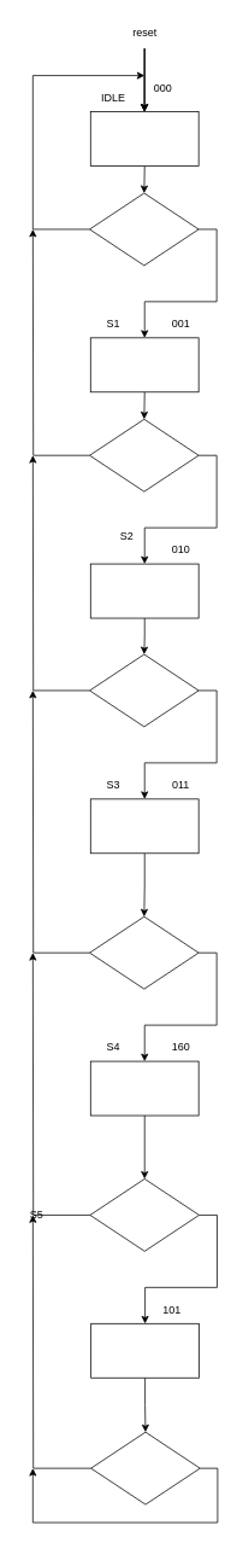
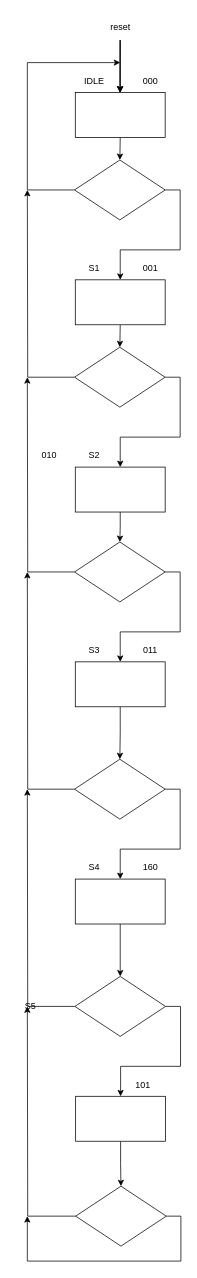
  <mxCell id="0" />
  <mxCell id="1" parent="0" />
  <mxCell id="2" style="edgeStyle=orthogonalEdgeStyle;rounded=0;orthogonalLoop=1;jettySize=auto;html=1;exitX=0.5;exitY=1;exitDx=0;exitDy=0;entryX=0.5;entryY=0;entryDx=0;entryDy=0;" edge="1" parent="1" source="3" target="14"><mxGeometry relative="1" as="geometry" /></mxCell>
  <mxCell id="3" value="" style="rounded=0;whiteSpace=wrap;html=1;" vertex="1" parent="1"><mxGeometry x="100" y="122" width="120" height="60" as="geometry" /></mxCell>
  <mxCell id="4" style="edgeStyle=orthogonalEdgeStyle;rounded=0;orthogonalLoop=1;jettySize=auto;html=1;exitX=0.5;exitY=1;exitDx=0;exitDy=0;entryX=0.5;entryY=0;entryDx=0;entryDy=0;" edge="1" parent="1" source="5" target="21"><mxGeometry relative="1" as="geometry" /></mxCell>
  <mxCell id="5" value="" style="rounded=0;whiteSpace=wrap;html=1;" vertex="1" parent="1"><mxGeometry x="100" y="372" width="120" height="60" as="geometry" /></mxCell>
  <mxCell id="6" value="" style="endArrow=classic;html=1;rounded=0;entryX=0.5;entryY=0;entryDx=0;entryDy=0;" edge="1" parent="1" target="3"><mxGeometry width="50" height="50" relative="1" as="geometry"><mxPoint x="160" y="52" as="sourcePoint" /><mxPoint x="166" y="62" as="targetPoint" /></mxGeometry></mxCell>
  <mxCell id="7" value="" style="endArrow=classic;html=1;rounded=0;entryX=0.5;entryY=0;entryDx=0;entryDy=0;" edge="1" parent="1"><mxGeometry width="50" height="50" relative="1" as="geometry"><mxPoint x="159.76" y="52" as="sourcePoint" /><mxPoint x="159.76" y="122" as="targetPoint" /></mxGeometry></mxCell>
  <mxCell id="8" value="" style="endArrow=classic;html=1;rounded=0;entryX=0.5;entryY=0;entryDx=0;entryDy=0;" edge="1" parent="1"><mxGeometry width="50" height="50" relative="1" as="geometry"><mxPoint x="160" y="52" as="sourcePoint" /><mxPoint x="159.76" y="122" as="targetPoint" /></mxGeometry></mxCell>
  <mxCell id="9" value="reset" style="text;html=1;align=center;verticalAlign=middle;resizable=0;points=[];autosize=1;strokeColor=none;fillColor=none;" vertex="1" parent="1"><mxGeometry x="135" y="20" width="50" height="30" as="geometry" /></mxCell>
  <mxCell id="10" value="IDLE" style="text;html=1;align=center;verticalAlign=middle;resizable=0;points=[];autosize=1;strokeColor=none;fillColor=none;" vertex="1" parent="1"><mxGeometry x="100" y="92" width="50" height="30" as="geometry" /></mxCell>
- <mxCell id="11" value="000" style="text;html=1;align=center;verticalAlign=middle;resizable=0;points=[];autosize=1;strokeColor=none;fillColor=none;" vertex="1" parent="1"><mxGeometry x="160" y="82" width="40" height="30" as="geometry" /></mxCell>
+ <mxCell id="11" value="000" style="text;html=1;align=center;verticalAlign=middle;resizable=0;points=[];autosize=1;strokeColor=none;fillColor=none;" vertex="1" parent="1"><mxGeometry x="180" y="92" width="40" height="30" as="geometry" /></mxCell>
  <mxCell id="12" style="edgeStyle=orthogonalEdgeStyle;rounded=0;orthogonalLoop=1;jettySize=auto;html=1;exitX=0;exitY=0.5;exitDx=0;exitDy=0;" edge="1" parent="1" source="14"><mxGeometry relative="1" as="geometry"><mxPoint x="160" y="82" as="targetPoint" /><Array as="points"><mxPoint x="36" y="252" /><mxPoint x="36" y="82" /></Array></mxGeometry></mxCell>
  <mxCell id="13" style="edgeStyle=orthogonalEdgeStyle;rounded=0;orthogonalLoop=1;jettySize=auto;html=1;exitX=1;exitY=0.5;exitDx=0;exitDy=0;entryX=0.5;entryY=0;entryDx=0;entryDy=0;" edge="1" parent="1" source="14" target="5"><mxGeometry relative="1" as="geometry" /></mxCell>
  <mxCell id="14" value="" style="rhombus;whiteSpace=wrap;html=1;" vertex="1" parent="1"><mxGeometry x="99" y="212" width="121" height="80" as="geometry" /></mxCell>
  <mxCell id="15" value="S1" style="text;html=1;align=center;verticalAlign=middle;resizable=0;points=[];autosize=1;strokeColor=none;fillColor=none;" vertex="1" parent="1"><mxGeometry x="105" y="342" width="40" height="30" as="geometry" /></mxCell>
  <mxCell id="16" value="001" style="text;html=1;align=center;verticalAlign=middle;resizable=0;points=[];autosize=1;strokeColor=none;fillColor=none;" vertex="1" parent="1"><mxGeometry x="180" y="342" width="40" height="30" as="geometry" /></mxCell>
  <mxCell id="17" style="edgeStyle=orthogonalEdgeStyle;rounded=0;orthogonalLoop=1;jettySize=auto;html=1;exitX=0.5;exitY=1;exitDx=0;exitDy=0;entryX=0.5;entryY=0;entryDx=0;entryDy=0;" edge="1" parent="1" source="18" target="28"><mxGeometry relative="1" as="geometry" /></mxCell>
  <mxCell id="18" value="" style="rounded=0;whiteSpace=wrap;html=1;" vertex="1" parent="1"><mxGeometry x="100" y="622" width="120" height="60" as="geometry" /></mxCell>
  <mxCell id="19" style="edgeStyle=orthogonalEdgeStyle;rounded=0;orthogonalLoop=1;jettySize=auto;html=1;exitX=1;exitY=0.5;exitDx=0;exitDy=0;entryX=0.5;entryY=0;entryDx=0;entryDy=0;" edge="1" parent="1" source="21" target="18"><mxGeometry relative="1" as="geometry" /></mxCell>
  <mxCell id="20" style="edgeStyle=orthogonalEdgeStyle;rounded=0;orthogonalLoop=1;jettySize=auto;html=1;exitX=0;exitY=0.5;exitDx=0;exitDy=0;" edge="1" parent="1" source="21"><mxGeometry relative="1" as="geometry"><mxPoint x="36" y="252" as="targetPoint" /></mxGeometry></mxCell>
  <mxCell id="21" value="" style="rhombus;whiteSpace=wrap;html=1;" vertex="1" parent="1"><mxGeometry x="99" y="462" width="121" height="80" as="geometry" /></mxCell>
- <mxCell id="22" value="S2" style="text;html=1;align=center;verticalAlign=middle;resizable=0;points=[];autosize=1;strokeColor=none;fillColor=none;" vertex="1" parent="1"><mxGeometry x="120" y="577" width="40" height="30" as="geometry" /></mxCell>
- <mxCell id="23" value="010" style="text;html=1;align=center;verticalAlign=middle;resizable=0;points=[];autosize=1;strokeColor=none;fillColor=none;" vertex="1" parent="1"><mxGeometry x="180" y="592" width="40" height="30" as="geometry" /></mxCell>
+ <mxCell id="22" value="S2" style="text;html=1;align=center;verticalAlign=middle;resizable=0;points=[];autosize=1;strokeColor=none;fillColor=none;" vertex="1" parent="1"><mxGeometry x="105" y="592" width="40" height="30" as="geometry" /></mxCell>
+ <mxCell id="23" value="010" style="text;html=1;align=center;verticalAlign=middle;resizable=0;points=[];autosize=1;strokeColor=none;fillColor=none;" vertex="1" parent="1"><mxGeometry x="45" y="592" width="40" height="30" as="geometry" /></mxCell>
  <mxCell id="24" style="edgeStyle=orthogonalEdgeStyle;rounded=0;orthogonalLoop=1;jettySize=auto;html=1;exitX=0.5;exitY=1;exitDx=0;exitDy=0;entryX=0.5;entryY=0;entryDx=0;entryDy=0;" edge="1" parent="1" source="25" target="35"><mxGeometry relative="1" as="geometry" /></mxCell>
  <mxCell id="25" value="" style="rounded=0;whiteSpace=wrap;html=1;" vertex="1" parent="1"><mxGeometry x="100" y="882" width="120" height="60" as="geometry" /></mxCell>
  <mxCell id="26" style="edgeStyle=orthogonalEdgeStyle;rounded=0;orthogonalLoop=1;jettySize=auto;html=1;exitX=1;exitY=0.5;exitDx=0;exitDy=0;entryX=0.5;entryY=0;entryDx=0;entryDy=0;" edge="1" parent="1" source="28" target="25"><mxGeometry relative="1" as="geometry" /></mxCell>
  <mxCell id="27" style="edgeStyle=orthogonalEdgeStyle;rounded=0;orthogonalLoop=1;jettySize=auto;html=1;exitX=0;exitY=0.5;exitDx=0;exitDy=0;" edge="1" parent="1" source="28"><mxGeometry relative="1" as="geometry"><mxPoint x="36" y="502" as="targetPoint" /></mxGeometry></mxCell>
  <mxCell id="28" value="" style="rhombus;whiteSpace=wrap;html=1;" vertex="1" parent="1"><mxGeometry x="99" y="722" width="121" height="80" as="geometry" /></mxCell>
  <mxCell id="29" value="S3" style="text;html=1;align=center;verticalAlign=middle;resizable=0;points=[];autosize=1;strokeColor=none;fillColor=none;" vertex="1" parent="1"><mxGeometry x="105" y="852" width="40" height="30" as="geometry" /></mxCell>
  <mxCell id="30" value="011" style="text;html=1;align=center;verticalAlign=middle;resizable=0;points=[];autosize=1;strokeColor=none;fillColor=none;" vertex="1" parent="1"><mxGeometry x="180" y="852" width="40" height="30" as="geometry" /></mxCell>
  <mxCell id="31" style="edgeStyle=orthogonalEdgeStyle;rounded=0;orthogonalLoop=1;jettySize=auto;html=1;exitX=0.5;exitY=1;exitDx=0;exitDy=0;entryX=0.5;entryY=0;entryDx=0;entryDy=0;" edge="1" parent="1" source="32" target="42"><mxGeometry relative="1" as="geometry" /></mxCell>
  <mxCell id="32" value="" style="rounded=0;whiteSpace=wrap;html=1;" vertex="1" parent="1"><mxGeometry x="100" y="1172" width="120" height="60" as="geometry" /></mxCell>
  <mxCell id="33" style="edgeStyle=orthogonalEdgeStyle;rounded=0;orthogonalLoop=1;jettySize=auto;html=1;exitX=1;exitY=0.5;exitDx=0;exitDy=0;entryX=0.5;entryY=0;entryDx=0;entryDy=0;" edge="1" parent="1" source="35" target="32"><mxGeometry relative="1" as="geometry" /></mxCell>
  <mxCell id="34" style="edgeStyle=orthogonalEdgeStyle;rounded=0;orthogonalLoop=1;jettySize=auto;html=1;exitX=0;exitY=0.5;exitDx=0;exitDy=0;" edge="1" parent="1" source="35"><mxGeometry relative="1" as="geometry"><mxPoint x="36" y="762" as="targetPoint" /></mxGeometry></mxCell>
  <mxCell id="35" value="" style="rhombus;whiteSpace=wrap;html=1;" vertex="1" parent="1"><mxGeometry x="99" y="1012" width="121" height="80" as="geometry" /></mxCell>
  <mxCell id="36" value="S4" style="text;html=1;align=center;verticalAlign=middle;resizable=0;points=[];autosize=1;strokeColor=none;fillColor=none;" vertex="1" parent="1"><mxGeometry x="105" y="1142" width="40" height="30" as="geometry" /></mxCell>
  <mxCell id="37" value="160" style="text;html=1;align=center;verticalAlign=middle;resizable=0;points=[];autosize=1;strokeColor=none;fillColor=none;" vertex="1" parent="1"><mxGeometry x="180" y="1142" width="40" height="30" as="geometry" /></mxCell>
  <mxCell id="38" style="edgeStyle=orthogonalEdgeStyle;rounded=0;orthogonalLoop=1;jettySize=auto;html=1;exitX=0.5;exitY=1;exitDx=0;exitDy=0;entryX=0.5;entryY=0;entryDx=0;entryDy=0;" edge="1" parent="1" source="39" target="47"><mxGeometry relative="1" as="geometry" /></mxCell>
  <mxCell id="39" value="" style="rounded=0;whiteSpace=wrap;html=1;" vertex="1" parent="1"><mxGeometry x="100.5" y="1462" width="120" height="60" as="geometry" /></mxCell>
  <mxCell id="40" style="edgeStyle=orthogonalEdgeStyle;rounded=0;orthogonalLoop=1;jettySize=auto;html=1;exitX=1;exitY=0.5;exitDx=0;exitDy=0;entryX=0.5;entryY=0;entryDx=0;entryDy=0;" edge="1" parent="1" source="42" target="39"><mxGeometry relative="1" as="geometry" /></mxCell>
  <mxCell id="41" style="edgeStyle=orthogonalEdgeStyle;rounded=0;orthogonalLoop=1;jettySize=auto;html=1;exitX=0;exitY=0.5;exitDx=0;exitDy=0;" edge="1" parent="1" source="42"><mxGeometry relative="1" as="geometry"><mxPoint x="36" y="1052" as="targetPoint" /></mxGeometry></mxCell>
  <mxCell id="42" value="" style="rhombus;whiteSpace=wrap;html=1;" vertex="1" parent="1"><mxGeometry x="99.5" y="1302" width="121" height="80" as="geometry" /></mxCell>
  <mxCell id="43" value="S5" style="text;html=1;align=center;verticalAlign=middle;resizable=0;points=[];autosize=1;strokeColor=none;fillColor=none;" vertex="1" parent="1"><mxGeometry x="20" y="1327" width="40" height="30" as="geometry" /></mxCell>
  <mxCell id="44" value="101" style="text;html=1;align=center;verticalAlign=middle;resizable=0;points=[];autosize=1;strokeColor=none;fillColor=none;" vertex="1" parent="1"><mxGeometry x="170" y="1432" width="40" height="30" as="geometry" /></mxCell>
  <mxCell id="45" style="edgeStyle=orthogonalEdgeStyle;rounded=0;orthogonalLoop=1;jettySize=auto;html=1;exitX=0;exitY=0.5;exitDx=0;exitDy=0;" edge="1" parent="1" source="47"><mxGeometry relative="1" as="geometry"><mxPoint x="36" y="1342" as="targetPoint" /></mxGeometry></mxCell>
  <mxCell id="46" style="edgeStyle=orthogonalEdgeStyle;rounded=0;orthogonalLoop=1;jettySize=auto;html=1;exitX=1;exitY=0.5;exitDx=0;exitDy=0;" edge="1" parent="1" source="47"><mxGeometry relative="1" as="geometry"><mxPoint x="36" y="1622" as="targetPoint" /><Array as="points"><mxPoint x="241" y="1622" /><mxPoint x="241" y="1682" /><mxPoint x="36" y="1682" /></Array></mxGeometry></mxCell>
  <mxCell id="47" value="" style="rhombus;whiteSpace=wrap;html=1;" vertex="1" parent="1"><mxGeometry x="100.5" y="1582" width="121" height="80" as="geometry" /></mxCell>
